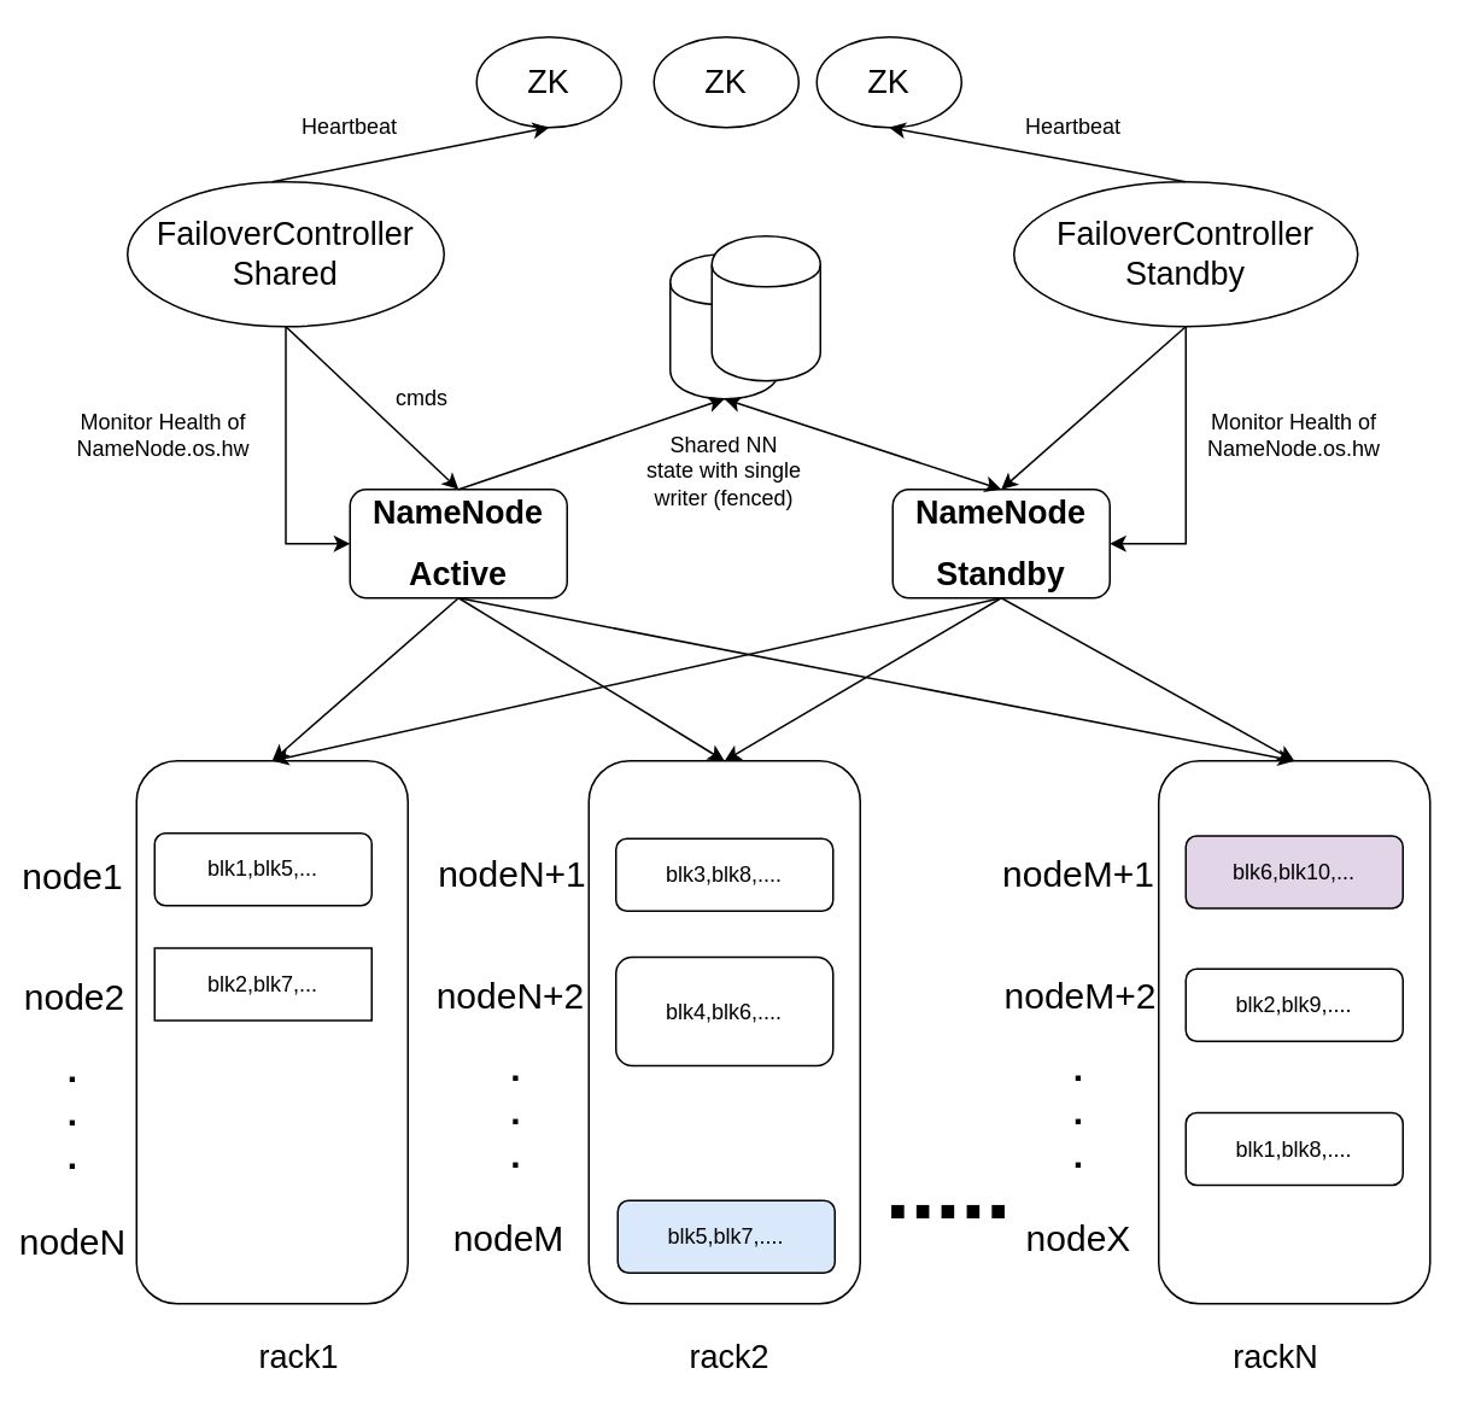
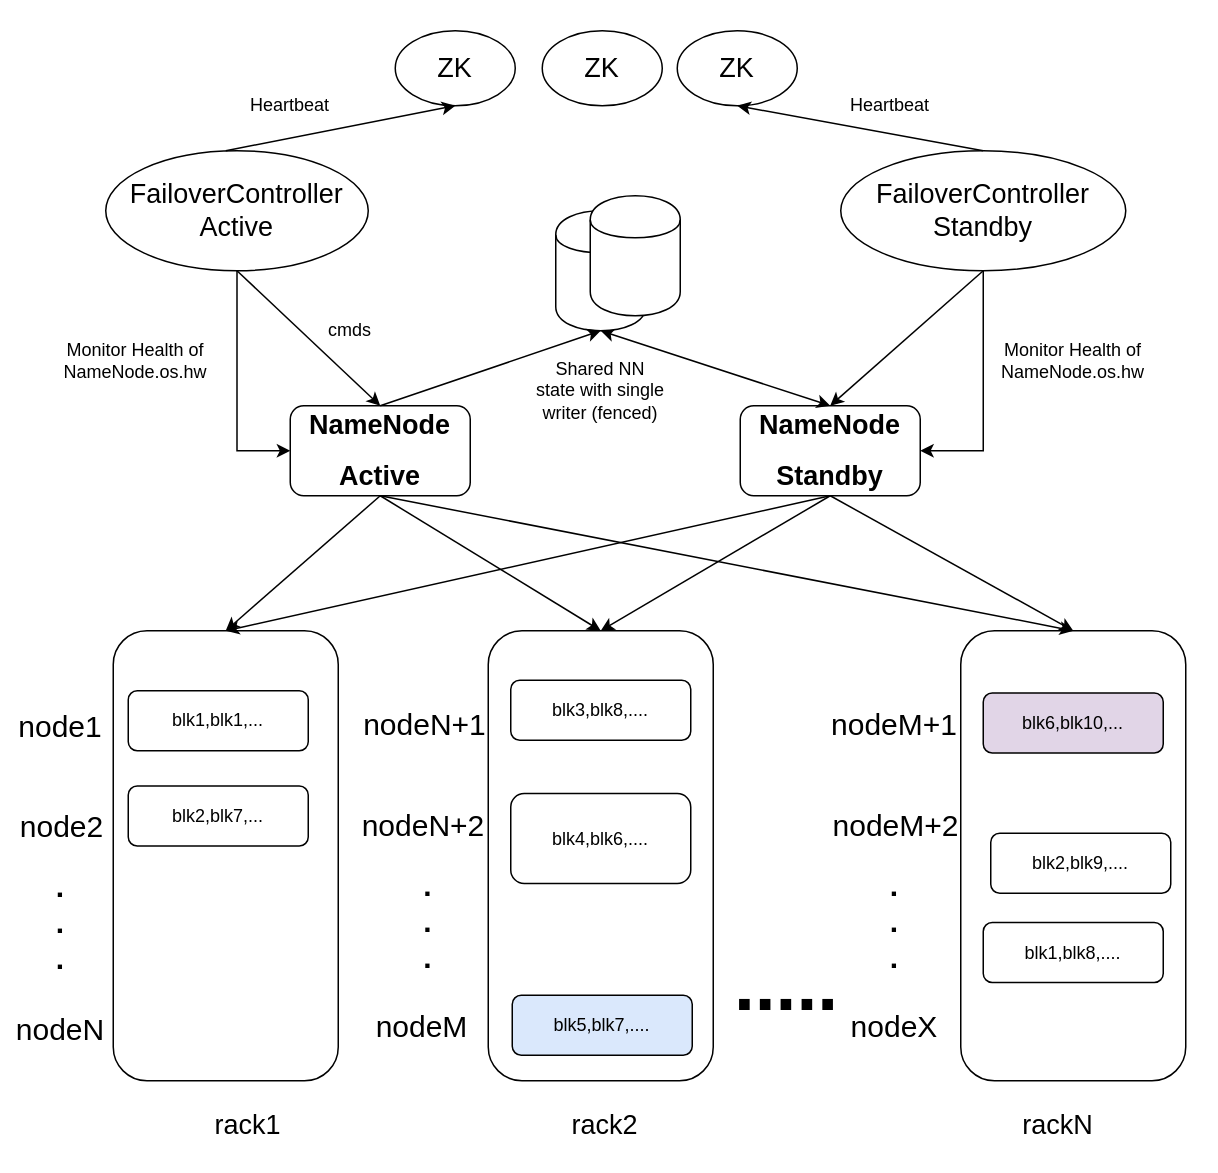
  <mxCell id="0" />
  <mxCell id="1" parent="0" />
  <mxCell id="2" value="" style="rounded=1;whiteSpace=wrap;html=1;" parent="1" vertex="1"><mxGeometry x="75" y="420" width="150" height="300" as="geometry" /></mxCell>
  <mxCell id="3" value="" style="rounded=1;whiteSpace=wrap;html=1;" parent="1" vertex="1"><mxGeometry x="325" y="420" width="150" height="300" as="geometry" /></mxCell>
  <mxCell id="4" value="" style="rounded=1;whiteSpace=wrap;html=1;" parent="1" vertex="1"><mxGeometry x="640" y="420" width="150" height="300" as="geometry" /></mxCell>
  <mxCell id="5" value="&lt;font style=&quot;font-size: 18px&quot;&gt;rack1&lt;/font&gt;" style="text;html=1;strokeColor=none;fillColor=none;align=center;verticalAlign=middle;whiteSpace=wrap;rounded=0;" parent="1" vertex="1"><mxGeometry x="145" y="740" width="40" height="20" as="geometry" /></mxCell>
  <mxCell id="6" value="&lt;font style=&quot;font-size: 18px&quot;&gt;rack2&lt;/font&gt;" style="text;html=1;strokeColor=none;fillColor=none;align=center;verticalAlign=middle;whiteSpace=wrap;rounded=0;" parent="1" vertex="1"><mxGeometry x="383" y="740" width="40" height="20" as="geometry" /></mxCell>
  <mxCell id="7" value="&lt;font style=&quot;font-size: 18px&quot;&gt;rackN&lt;/font&gt;" style="text;html=1;strokeColor=none;fillColor=none;align=center;verticalAlign=middle;whiteSpace=wrap;rounded=0;" parent="1" vertex="1"><mxGeometry x="685" y="740" width="40" height="20" as="geometry" /></mxCell>
  <mxCell id="8" value="&lt;font style=&quot;font-size: 50px&quot;&gt;&lt;b&gt;.....&lt;/b&gt;&lt;/font&gt;" style="text;html=1;strokeColor=none;fillColor=none;align=center;verticalAlign=middle;whiteSpace=wrap;rounded=0;" parent="1" vertex="1"><mxGeometry x="504" y="650" width="40" height="10" as="geometry" /></mxCell>
  <mxCell id="9" value="" style="endArrow=classic;html=1;entryX=0.5;entryY=0;entryDx=0;entryDy=0;exitX=0.5;exitY=1;exitDx=0;exitDy=0;" parent="1" source="33" target="2" edge="1"><mxGeometry width="50" height="50" relative="1" as="geometry"><mxPoint x="580" y="230" as="sourcePoint" /><mxPoint x="530" y="280" as="targetPoint" /><Array as="points" /></mxGeometry></mxCell>
  <mxCell id="10" value="" style="endArrow=classic;html=1;entryX=0.5;entryY=0;entryDx=0;entryDy=0;exitX=0.5;exitY=1;exitDx=0;exitDy=0;" parent="1" source="34" target="2" edge="1"><mxGeometry width="50" height="50" relative="1" as="geometry"><mxPoint x="325" y="230" as="sourcePoint" /><mxPoint x="170" y="420" as="targetPoint" /><Array as="points" /></mxGeometry></mxCell>
  <mxCell id="11" value="" style="endArrow=classic;html=1;entryX=0.5;entryY=0;entryDx=0;entryDy=0;exitX=0.5;exitY=1;exitDx=0;exitDy=0;" parent="1" source="34" target="4" edge="1"><mxGeometry width="50" height="50" relative="1" as="geometry"><mxPoint x="595" y="270" as="sourcePoint" /><mxPoint x="440" y="460" as="targetPoint" /><Array as="points" /></mxGeometry></mxCell>
  <mxCell id="12" value="&lt;font style=&quot;font-size: 20px&quot;&gt;node1&lt;/font&gt;" style="text;html=1;strokeColor=none;fillColor=none;align=center;verticalAlign=middle;whiteSpace=wrap;rounded=0;" parent="1" vertex="1"><mxGeometry x="20" y="478" width="40" height="10" as="geometry" /></mxCell>
  <mxCell id="13" value="&lt;font style=&quot;font-size: 20px&quot;&gt;node2&lt;/font&gt;" style="text;html=1;strokeColor=none;fillColor=none;align=center;verticalAlign=middle;whiteSpace=wrap;rounded=0;" parent="1" vertex="1"><mxGeometry x="21" y="545" width="40" height="10" as="geometry" /></mxCell>
  <mxCell id="14" value="&lt;font style=&quot;font-size: 20px&quot;&gt;nodeN&lt;/font&gt;" style="text;html=1;strokeColor=none;fillColor=none;align=center;verticalAlign=middle;whiteSpace=wrap;rounded=0;" parent="1" vertex="1"><mxGeometry x="20" y="680" width="40" height="9" as="geometry" /></mxCell>
  <mxCell id="15" value="&lt;font style=&quot;font-size: 20px&quot;&gt;&lt;b&gt;&lt;br&gt;.&lt;br&gt;.&lt;br&gt;.&lt;br&gt;&lt;/b&gt;&lt;/font&gt;&lt;br&gt;" style="text;html=1;strokeColor=none;fillColor=none;align=center;verticalAlign=middle;whiteSpace=wrap;rounded=0;" parent="1" vertex="1"><mxGeometry x="20" y="600" width="40" height="20" as="geometry" /></mxCell>
  <mxCell id="16" value="&lt;font style=&quot;font-size: 20px&quot;&gt;nodeN+1&lt;/font&gt;" style="text;html=1;strokeColor=none;fillColor=none;align=center;verticalAlign=middle;whiteSpace=wrap;rounded=0;" parent="1" vertex="1"><mxGeometry x="263" y="476.5" width="40" height="10" as="geometry" /></mxCell>
  <mxCell id="17" value="&lt;font style=&quot;font-size: 20px&quot;&gt;nodeN+2&lt;/font&gt;" style="text;html=1;strokeColor=none;fillColor=none;align=center;verticalAlign=middle;whiteSpace=wrap;rounded=0;" parent="1" vertex="1"><mxGeometry x="262" y="543.5" width="40" height="10" as="geometry" /></mxCell>
  <mxCell id="18" value="&lt;font style=&quot;font-size: 20px&quot;&gt;nodeM&lt;/font&gt;" style="text;html=1;strokeColor=none;fillColor=none;align=center;verticalAlign=middle;whiteSpace=wrap;rounded=0;" parent="1" vertex="1"><mxGeometry x="261" y="678.5" width="40" height="9" as="geometry" /></mxCell>
  <mxCell id="19" value="&lt;font style=&quot;font-size: 20px&quot;&gt;&lt;b&gt;&lt;br&gt;.&lt;br&gt;.&lt;br&gt;.&lt;br&gt;&lt;/b&gt;&lt;/font&gt;&lt;br&gt;" style="text;html=1;strokeColor=none;fillColor=none;align=center;verticalAlign=middle;whiteSpace=wrap;rounded=0;" parent="1" vertex="1"><mxGeometry x="265" y="598.5" width="40" height="20" as="geometry" /></mxCell>
  <mxCell id="20" value="&lt;font style=&quot;font-size: 20px&quot;&gt;nodeM+1&lt;/font&gt;" style="text;html=1;strokeColor=none;fillColor=none;align=center;verticalAlign=middle;whiteSpace=wrap;rounded=0;" parent="1" vertex="1"><mxGeometry x="575.5" y="476.5" width="40" height="10" as="geometry" /></mxCell>
  <mxCell id="21" value="&lt;font style=&quot;font-size: 20px&quot;&gt;nodeM+2&lt;/font&gt;" style="text;html=1;strokeColor=none;fillColor=none;align=center;verticalAlign=middle;whiteSpace=wrap;rounded=0;" parent="1" vertex="1"><mxGeometry x="576.5" y="543.5" width="40" height="10" as="geometry" /></mxCell>
  <mxCell id="22" value="&lt;font style=&quot;font-size: 20px&quot;&gt;nodeX&lt;/font&gt;" style="text;html=1;strokeColor=none;fillColor=none;align=center;verticalAlign=middle;whiteSpace=wrap;rounded=0;" parent="1" vertex="1"><mxGeometry x="575.5" y="678.5" width="40" height="9" as="geometry" /></mxCell>
  <mxCell id="23" value="&lt;font style=&quot;font-size: 20px&quot;&gt;&lt;b&gt;&lt;br&gt;.&lt;br&gt;.&lt;br&gt;.&lt;br&gt;&lt;/b&gt;&lt;/font&gt;&lt;br&gt;" style="text;html=1;strokeColor=none;fillColor=none;align=center;verticalAlign=middle;whiteSpace=wrap;rounded=0;" parent="1" vertex="1"><mxGeometry x="575.5" y="598.5" width="40" height="20" as="geometry" /></mxCell>
- <mxCell id="24" value="blk1,blk5,..." style="rounded=1;whiteSpace=wrap;html=1;" parent="1" vertex="1"><mxGeometry x="85" y="460" width="120" height="40" as="geometry" /></mxCell>
- <mxCell id="25" value="blk2,blk7,..." style="whiteSpace=wrap;html=1;rounded=0;" parent="1" vertex="1"><mxGeometry x="85" y="523.5" width="120" height="40" as="geometry" /></mxCell>
- <mxCell id="26" value="blk3,blk8,...." style="rounded=1;whiteSpace=wrap;html=1;" parent="1" vertex="1"><mxGeometry x="340" y="463" width="120" height="40" as="geometry" /></mxCell>
+ <mxCell id="24" value="blk1,blk1,..." style="rounded=1;whiteSpace=wrap;html=1;" parent="1" vertex="1"><mxGeometry x="85" y="460" width="120" height="40" as="geometry" /></mxCell>
+ <mxCell id="25" value="blk2,blk7,..." style="rounded=1;whiteSpace=wrap;html=1;" parent="1" vertex="1"><mxGeometry x="85" y="523.5" width="120" height="40" as="geometry" /></mxCell>
+ <mxCell id="26" value="blk3,blk8,...." style="rounded=1;whiteSpace=wrap;html=1;" parent="1" vertex="1"><mxGeometry x="340" y="453" width="120" height="40" as="geometry" /></mxCell>
  <mxCell id="27" value="blk4,blk6,...." style="rounded=1;whiteSpace=wrap;html=1;" parent="1" vertex="1"><mxGeometry x="340" y="528.5" width="120" height="60" as="geometry" /></mxCell>
  <mxCell id="28" value="blk5,blk7,...." style="rounded=1;whiteSpace=wrap;html=1;fillColor=#dae8fc;" parent="1" vertex="1"><mxGeometry x="341" y="663" width="120" height="40" as="geometry" /></mxCell>
  <mxCell id="29" value="blk6,blk10,..." style="rounded=1;whiteSpace=wrap;html=1;fillColor=#e1d5e7;" parent="1" vertex="1"><mxGeometry x="655" y="461.5" width="120" height="40" as="geometry" /></mxCell>
- <mxCell id="30" value="blk2,blk9,...." style="rounded=1;whiteSpace=wrap;html=1;" parent="1" vertex="1"><mxGeometry x="655" y="535" width="120" height="40" as="geometry" /></mxCell>
+ <mxCell id="30" value="blk2,blk9,...." style="rounded=1;whiteSpace=wrap;html=1;" parent="1" vertex="1"><mxGeometry x="660" y="555" width="120" height="40" as="geometry" /></mxCell>
  <mxCell id="31" value="blk1,blk8,...." style="rounded=1;whiteSpace=wrap;html=1;" parent="1" vertex="1"><mxGeometry x="655" y="614.5" width="120" height="40" as="geometry" /></mxCell>
  <mxCell id="32" value="" style="group" parent="1" vertex="1" connectable="0"><mxGeometry x="193" y="270" width="420" height="60" as="geometry" /></mxCell>
  <mxCell id="33" value="&lt;p&gt;&lt;b&gt;&lt;font style=&quot;font-size: 18px&quot;&gt;NameNode&lt;/font&gt;&lt;/b&gt;&lt;/p&gt;&lt;p&gt;&lt;b&gt;&lt;font style=&quot;font-size: 18px&quot;&gt;Standby&lt;/font&gt;&lt;/b&gt;&lt;/p&gt;" style="rounded=1;whiteSpace=wrap;html=1;" parent="32" vertex="1"><mxGeometry x="300" width="120" height="60" as="geometry" /></mxCell>
  <mxCell id="34" value="&lt;p&gt;&lt;b&gt;&lt;font style=&quot;font-size: 18px&quot;&gt;NameNode&lt;/font&gt;&lt;/b&gt;&lt;/p&gt;&lt;p&gt;&lt;b&gt;&lt;font style=&quot;font-size: 18px&quot;&gt;Active&lt;/font&gt;&lt;/b&gt;&lt;/p&gt;" style="rounded=1;whiteSpace=wrap;html=1;" parent="32" vertex="1"><mxGeometry width="120" height="60" as="geometry" /></mxCell>
  <mxCell id="35" style="edgeStyle=orthogonalEdgeStyle;rounded=0;orthogonalLoop=1;jettySize=auto;html=1;entryX=0;entryY=0.5;entryDx=0;entryDy=0;" edge="1" parent="1" source="36" target="34"><mxGeometry relative="1" as="geometry" /></mxCell>
- <mxCell id="36" value="&lt;font style=&quot;font-size: 18px&quot;&gt;FailoverController&lt;br&gt;Shared&lt;/font&gt;&lt;br&gt;" style="ellipse;whiteSpace=wrap;html=1;" vertex="1" parent="1"><mxGeometry x="70" y="100" width="175" height="80" as="geometry" /></mxCell>
+ <mxCell id="36" value="&lt;font style=&quot;font-size: 18px&quot;&gt;FailoverController&lt;br&gt;Active&lt;/font&gt;&lt;br&gt;" style="ellipse;whiteSpace=wrap;html=1;" vertex="1" parent="1"><mxGeometry x="70" y="100" width="175" height="80" as="geometry" /></mxCell>
  <mxCell id="37" style="edgeStyle=orthogonalEdgeStyle;rounded=0;orthogonalLoop=1;jettySize=auto;html=1;entryX=1;entryY=0.5;entryDx=0;entryDy=0;" edge="1" parent="1" source="38" target="33"><mxGeometry relative="1" as="geometry" /></mxCell>
  <mxCell id="38" value="&lt;font style=&quot;font-size: 18px&quot;&gt;&lt;span&gt;FailoverController&lt;/span&gt;&lt;br&gt;&lt;span&gt;Standby&lt;/span&gt;&lt;/font&gt;" style="ellipse;whiteSpace=wrap;html=1;" vertex="1" parent="1"><mxGeometry x="560" y="100" width="190" height="80" as="geometry" /></mxCell>
  <mxCell id="39" value="" style="endArrow=classic;startArrow=classic;html=1;exitX=0.5;exitY=0;exitDx=0;exitDy=0;entryX=0.5;entryY=1;entryDx=0;entryDy=0;" edge="1" parent="1" source="33"><mxGeometry width="50" height="50" relative="1" as="geometry"><mxPoint x="555" y="170" as="sourcePoint" /><mxPoint x="400" y="220" as="targetPoint" /></mxGeometry></mxCell>
  <mxCell id="40" value="" style="endArrow=classic;html=1;entryX=0.5;entryY=0;entryDx=0;entryDy=0;exitX=0.5;exitY=1;exitDx=0;exitDy=0;" edge="1" parent="1" source="34" target="3"><mxGeometry width="50" height="50" relative="1" as="geometry"><mxPoint x="263" y="340" as="sourcePoint" /><mxPoint x="160" y="430" as="targetPoint" /><Array as="points" /></mxGeometry></mxCell>
  <mxCell id="41" value="" style="endArrow=classic;html=1;entryX=0.5;entryY=0;entryDx=0;entryDy=0;exitX=0.5;exitY=1;exitDx=0;exitDy=0;" edge="1" parent="1" source="33" target="3"><mxGeometry width="50" height="50" relative="1" as="geometry"><mxPoint x="595.5" y="340" as="sourcePoint" /><mxPoint x="492.5" y="430" as="targetPoint" /><Array as="points" /></mxGeometry></mxCell>
  <mxCell id="42" value="" style="endArrow=classic;html=1;exitX=0.5;exitY=1;exitDx=0;exitDy=0;" edge="1" parent="1" source="33"><mxGeometry width="50" height="50" relative="1" as="geometry"><mxPoint x="615.5" y="350" as="sourcePoint" /><mxPoint x="715" y="420" as="targetPoint" /><Array as="points" /></mxGeometry></mxCell>
  <mxCell id="43" value="&lt;font style=&quot;font-size: 18px&quot;&gt;ZK&lt;/font&gt;" style="ellipse;whiteSpace=wrap;html=1;" vertex="1" parent="1"><mxGeometry x="263" y="20" width="80" height="50" as="geometry" /></mxCell>
  <mxCell id="44" value="&lt;font style=&quot;font-size: 18px&quot;&gt;ZK&lt;/font&gt;" style="ellipse;whiteSpace=wrap;html=1;" vertex="1" parent="1"><mxGeometry x="361" y="20" width="80" height="50" as="geometry" /></mxCell>
  <mxCell id="45" value="&lt;font style=&quot;font-size: 18px&quot;&gt;ZK&lt;/font&gt;" style="ellipse;whiteSpace=wrap;html=1;" vertex="1" parent="1"><mxGeometry x="451" y="20" width="80" height="50" as="geometry" /></mxCell>
  <mxCell id="46" value="" style="endArrow=classic;html=1;exitX=0.5;exitY=1;exitDx=0;exitDy=0;entryX=0.5;entryY=0;entryDx=0;entryDy=0;" edge="1" parent="1" source="36" target="34"><mxGeometry width="50" height="50" relative="1" as="geometry"><mxPoint x="175" y="250" as="sourcePoint" /><mxPoint x="225" y="200" as="targetPoint" /></mxGeometry></mxCell>
  <mxCell id="47" value="" style="endArrow=classic;html=1;exitX=0.5;exitY=1;exitDx=0;exitDy=0;entryX=0.5;entryY=0;entryDx=0;entryDy=0;" edge="1" parent="1" source="38" target="33"><mxGeometry width="50" height="50" relative="1" as="geometry"><mxPoint x="615.5" y="180" as="sourcePoint" /><mxPoint x="710.5" y="270" as="targetPoint" /></mxGeometry></mxCell>
  <mxCell id="48" value="" style="endArrow=classic;html=1;entryX=0.5;entryY=1;entryDx=0;entryDy=0;" edge="1" parent="1" target="43"><mxGeometry width="50" height="50" relative="1" as="geometry"><mxPoint x="150" y="100" as="sourcePoint" /><mxPoint x="200" y="50" as="targetPoint" /></mxGeometry></mxCell>
  <mxCell id="49" value="" style="endArrow=classic;html=1;entryX=0.5;entryY=1;entryDx=0;entryDy=0;exitX=0.5;exitY=0;exitDx=0;exitDy=0;" edge="1" parent="1" source="38" target="45"><mxGeometry width="50" height="50" relative="1" as="geometry"><mxPoint x="533" y="80" as="sourcePoint" /><mxPoint x="688" y="30" as="targetPoint" /></mxGeometry></mxCell>
  <mxCell id="50" value="Monitor Health of NameNode.os.hw&lt;br&gt;" style="text;html=1;strokeColor=none;fillColor=none;align=center;verticalAlign=middle;whiteSpace=wrap;rounded=0;" vertex="1" parent="1"><mxGeometry x="70" y="230" width="40" height="20" as="geometry" /></mxCell>
  <mxCell id="51" value="Monitor Health of NameNode.os.hw&lt;br&gt;" style="text;html=1;strokeColor=none;fillColor=none;align=center;verticalAlign=middle;whiteSpace=wrap;rounded=0;" vertex="1" parent="1"><mxGeometry x="695" y="230" width="40" height="20" as="geometry" /></mxCell>
  <mxCell id="52" value="cmds&lt;br&gt;" style="text;html=1;strokeColor=none;fillColor=none;align=center;verticalAlign=middle;whiteSpace=wrap;rounded=0;" vertex="1" parent="1"><mxGeometry x="213" y="210" width="40" height="20" as="geometry" /></mxCell>
  <mxCell id="53" value="Heartbeat" style="text;html=1;strokeColor=none;fillColor=none;align=center;verticalAlign=middle;whiteSpace=wrap;rounded=0;" vertex="1" parent="1"><mxGeometry x="173" y="60" width="40" height="20" as="geometry" /></mxCell>
  <mxCell id="54" value="Heartbeat" style="text;html=1;strokeColor=none;fillColor=none;align=center;verticalAlign=middle;whiteSpace=wrap;rounded=0;" vertex="1" parent="1"><mxGeometry x="573" y="60" width="40" height="20" as="geometry" /></mxCell>
  <mxCell id="55" value="Shared NN state with single writer (fenced)" style="text;html=1;strokeColor=none;fillColor=none;align=center;verticalAlign=middle;whiteSpace=wrap;rounded=0;" vertex="1" parent="1"><mxGeometry x="355" y="250" width="90" height="20" as="geometry" /></mxCell>
  <mxCell id="56" value="" style="shape=cylinder;whiteSpace=wrap;html=1;boundedLbl=1;backgroundOutline=1;" vertex="1" parent="1"><mxGeometry x="370" y="140" width="60" height="80" as="geometry" /></mxCell>
  <mxCell id="57" value="" style="shape=cylinder;whiteSpace=wrap;html=1;boundedLbl=1;backgroundOutline=1;" vertex="1" parent="1"><mxGeometry x="393" y="130" width="60" height="80" as="geometry" /></mxCell>
  <mxCell id="58" value="" style="endArrow=classic;html=1;exitX=0.5;exitY=0;exitDx=0;exitDy=0;entryX=0.5;entryY=1;entryDx=0;entryDy=0;" edge="1" parent="1" source="34" target="56"><mxGeometry width="50" height="50" relative="1" as="geometry"><mxPoint x="265" y="260" as="sourcePoint" /><mxPoint x="315" y="210" as="targetPoint" /></mxGeometry></mxCell>
